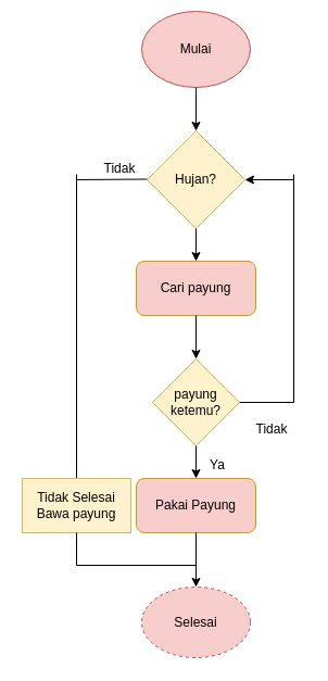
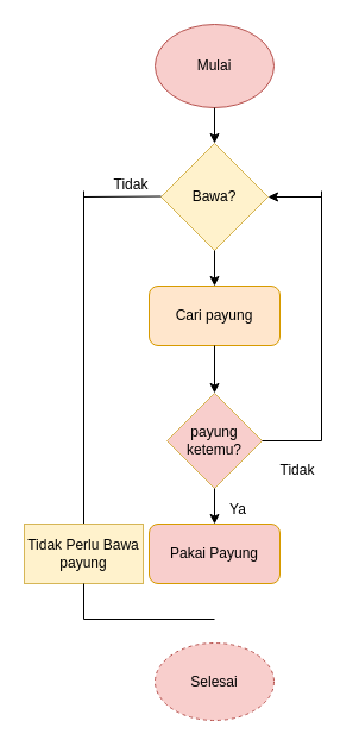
  <mxCell id="0" />
  <mxCell id="1" parent="0" />
- <mxCell id="2" value="Mulai" style="ellipse;whiteSpace=wrap;html=1;fillColor=#f8cecc;strokeColor=#b85450;" vertex="1" parent="1"><mxGeometry x="130" y="10" width="100" height="70" as="geometry" /></mxCell>
+ <mxCell id="2" value="Mulai" style="ellipse;whiteSpace=wrap;html=1;fillColor=#f8cecc;strokeColor=#b85450;" vertex="1" parent="1"><mxGeometry x="130" y="20" width="100" height="70" as="geometry" /></mxCell>
  <mxCell id="3" value="" style="endArrow=classic;html=1;rounded=0;exitX=0.5;exitY=1;exitDx=0;exitDy=0;" edge="1" parent="1" source="2"><mxGeometry width="50" height="50" relative="1" as="geometry"><mxPoint x="180" y="250" as="sourcePoint" /><mxPoint x="180" y="120" as="targetPoint" /></mxGeometry></mxCell>
- <mxCell id="4" value="Hujan?" style="rhombus;whiteSpace=wrap;html=1;fillColor=#fff2cc;strokeColor=#d6b656;" vertex="1" parent="1"><mxGeometry x="135" y="120" width="90" height="90" as="geometry" /></mxCell>
- <mxCell id="5" value="Cari payung" style="rounded=1;whiteSpace=wrap;html=1;fillColor=#f8cecc;strokeColor=#d79b00;" vertex="1" parent="1"><mxGeometry x="125" y="240" width="110" height="50" as="geometry" /></mxCell>
+ <mxCell id="4" value="Bawa?" style="rhombus;whiteSpace=wrap;html=1;fillColor=#fff2cc;strokeColor=#d6b656;" vertex="1" parent="1"><mxGeometry x="135" y="120" width="90" height="90" as="geometry" /></mxCell>
+ <mxCell id="5" value="Cari payung" style="rounded=1;whiteSpace=wrap;html=1;fillColor=#ffe6cc;strokeColor=#d79b00;" vertex="1" parent="1"><mxGeometry x="125" y="240" width="110" height="50" as="geometry" /></mxCell>
  <mxCell id="6" value="" style="endArrow=classic;html=1;rounded=0;exitX=0.5;exitY=1;exitDx=0;exitDy=0;" edge="1" parent="1" source="4"><mxGeometry width="50" height="50" relative="1" as="geometry"><mxPoint x="180" y="280" as="sourcePoint" /><mxPoint x="180" y="240" as="targetPoint" /></mxGeometry></mxCell>
  <mxCell id="7" value="" style="endArrow=classic;html=1;rounded=0;exitX=0.5;exitY=1;exitDx=0;exitDy=0;" edge="1" parent="1" source="5"><mxGeometry width="50" height="50" relative="1" as="geometry"><mxPoint x="180" y="350" as="sourcePoint" /><mxPoint x="180" y="330" as="targetPoint" /></mxGeometry></mxCell>
- <mxCell id="8" value="payung ketemu?" style="rhombus;whiteSpace=wrap;html=1;fillColor=#fff2cc;strokeColor=#d6b656;" vertex="1" parent="1"><mxGeometry x="140" y="330" width="80" height="80" as="geometry" /></mxCell>
+ <mxCell id="8" value="payung ketemu?" style="rhombus;whiteSpace=wrap;html=1;fillColor=#f8cecc;strokeColor=#d6b656;" vertex="1" parent="1"><mxGeometry x="140" y="330" width="80" height="80" as="geometry" /></mxCell>
  <mxCell id="9" value="" style="endArrow=classic;html=1;rounded=0;exitX=0.5;exitY=1;exitDx=0;exitDy=0;" edge="1" parent="1" source="8"><mxGeometry width="50" height="50" relative="1" as="geometry"><mxPoint x="175" y="440" as="sourcePoint" /><mxPoint x="180" y="440" as="targetPoint" /></mxGeometry></mxCell>
  <mxCell id="10" value="Pakai Payung" style="rounded=1;whiteSpace=wrap;html=1;fillColor=#f8cecc;strokeColor=#d79b00;" vertex="1" parent="1"><mxGeometry x="125" y="440" width="110" height="50" as="geometry" /></mxCell>
- <mxCell id="11" value="" style="endArrow=classic;html=1;rounded=0;exitX=0.5;exitY=1;exitDx=0;exitDy=0;" edge="1" parent="1" source="10" target="12"><mxGeometry width="50" height="50" relative="1" as="geometry"><mxPoint x="170" y="590" as="sourcePoint" /><mxPoint x="180" y="520" as="targetPoint" /></mxGeometry></mxCell>
  <mxCell id="12" value="Selesai" style="ellipse;whiteSpace=wrap;html=1;fillColor=#f8cecc;strokeColor=#b85450;dashed=1;" vertex="1" parent="1"><mxGeometry x="130" y="540" width="100" height="65" as="geometry" /></mxCell>
  <mxCell id="13" value="Ya" style="text;html=1;strokeColor=none;fillColor=none;align=center;verticalAlign=middle;whiteSpace=wrap;rounded=0;" vertex="1" parent="1"><mxGeometry x="150" y="410" width="100" height="35" as="geometry" /></mxCell>
  <mxCell id="14" value="Tidak" style="text;html=1;strokeColor=none;fillColor=none;align=center;verticalAlign=middle;whiteSpace=wrap;rounded=0;" vertex="1" parent="1"><mxGeometry x="220" y="380" width="60" height="30" as="geometry" /></mxCell>
  <mxCell id="15" value="" style="endArrow=none;html=1;rounded=0;exitX=1;exitY=0.5;exitDx=0;exitDy=0;" edge="1" parent="1" source="8"><mxGeometry width="50" height="50" relative="1" as="geometry"><mxPoint x="280" y="390" as="sourcePoint" /><mxPoint x="270" y="370" as="targetPoint" /></mxGeometry></mxCell>
  <mxCell id="16" value="" style="endArrow=none;html=1;rounded=0;" edge="1" parent="1"><mxGeometry width="50" height="50" relative="1" as="geometry"><mxPoint x="270" y="370" as="sourcePoint" /><mxPoint x="270" y="160" as="targetPoint" /></mxGeometry></mxCell>
  <mxCell id="17" value="" style="endArrow=classic;html=1;rounded=0;entryX=1;entryY=0.5;entryDx=0;entryDy=0;" edge="1" parent="1" target="4"><mxGeometry width="50" height="50" relative="1" as="geometry"><mxPoint x="270" y="165" as="sourcePoint" /><mxPoint x="330" y="140" as="targetPoint" /></mxGeometry></mxCell>
  <mxCell id="18" value="Tidak" style="text;html=1;strokeColor=none;fillColor=none;align=center;verticalAlign=middle;whiteSpace=wrap;rounded=0;" vertex="1" parent="1"><mxGeometry x="80" y="140" width="60" height="30" as="geometry" /></mxCell>
  <mxCell id="19" value="" style="endArrow=none;html=1;rounded=0;" edge="1" parent="1"><mxGeometry width="50" height="50" relative="1" as="geometry"><mxPoint x="70" y="165" as="sourcePoint" /><mxPoint x="135" y="164.5" as="targetPoint" /></mxGeometry></mxCell>
  <mxCell id="20" value="" style="endArrow=none;html=1;rounded=0;" edge="1" parent="1"><mxGeometry width="50" height="50" relative="1" as="geometry"><mxPoint x="70" y="440" as="sourcePoint" /><mxPoint x="70" y="160" as="targetPoint" /></mxGeometry></mxCell>
- <mxCell id="21" value="Tidak Selesai Bawa payung" style="rounded=0;whiteSpace=wrap;html=1;fillColor=#fff2cc;strokeColor=#d6b656;" vertex="1" parent="1"><mxGeometry x="20" y="440" width="100" height="50" as="geometry" /></mxCell>
+ <mxCell id="21" value="Tidak Perlu Bawa payung" style="rounded=0;whiteSpace=wrap;html=1;fillColor=#fff2cc;strokeColor=#d6b656;" vertex="1" parent="1"><mxGeometry x="20" y="440" width="100" height="50" as="geometry" /></mxCell>
  <mxCell id="22" value="" style="endArrow=none;html=1;rounded=0;entryX=0.5;entryY=1;entryDx=0;entryDy=0;" edge="1" parent="1" target="21"><mxGeometry width="50" height="50" relative="1" as="geometry"><mxPoint x="70" y="520" as="sourcePoint" /><mxPoint x="80" y="530" as="targetPoint" /></mxGeometry></mxCell>
  <mxCell id="23" value="" style="endArrow=none;html=1;rounded=0;" edge="1" parent="1"><mxGeometry width="50" height="50" relative="1" as="geometry"><mxPoint x="70" y="520" as="sourcePoint" /><mxPoint x="180" y="520" as="targetPoint" /></mxGeometry></mxCell>
